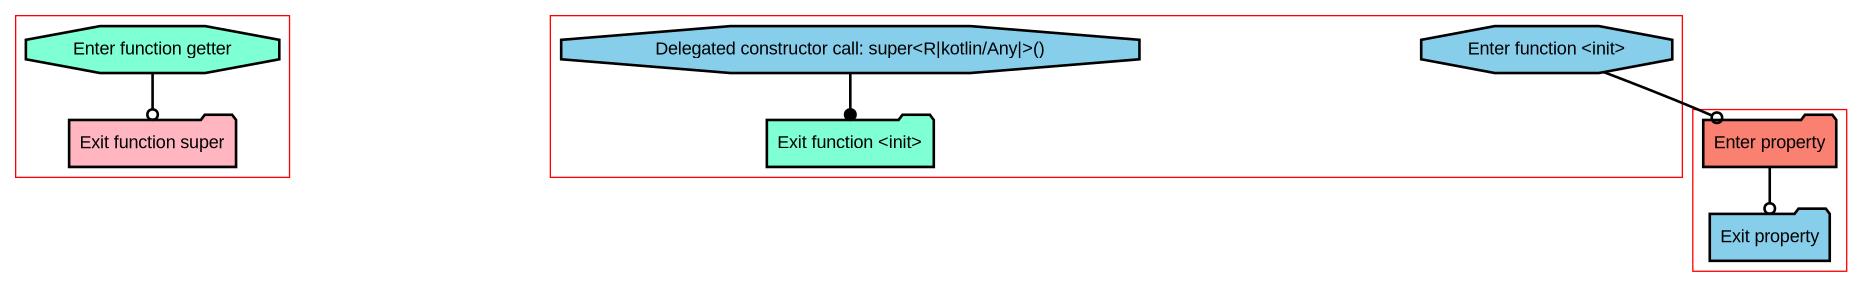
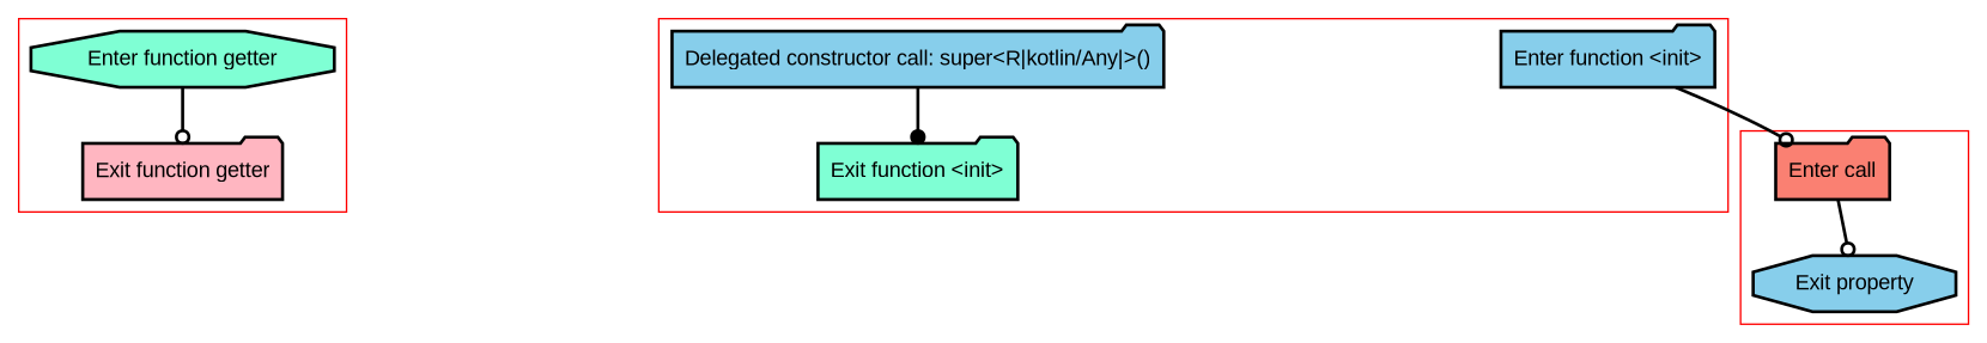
  digraph {
    fontname="Liberation Sans"
    nodesep=3
    node [fillcolor=skyblue fontname="Liberation Sans" penwidth=2 shape=folder style=filled]
    edge [arrowhead=odot fontname="Liberation Sans" penwidth=2]
    n1 [fillcolor=aquamarine label="Enter function getter" shape=octagon]
-   n2 [fillcolor=lightpink label="Exit function super"]
-   n3 [fillcolor=salmon label="Enter property"]
-   n4 [label="Exit property"]
-   n5 [label="Enter function <init>" shape=octagon]
-   n6 [label="Delegated constructor call: super<R|kotlin/Any|>()" shape=octagon]
+   n2 [fillcolor=lightpink label="Exit function getter"]
+   n3 [fillcolor=salmon label="Enter call"]
+   n4 [label="Exit property" shape=octagon]
+   n5 [label="Enter function <init>"]
+   n6 [label="Delegated constructor call: super<R|kotlin/Any|>()"]
    n7 [fillcolor=aquamarine label="Exit function <init>"]
    subgraph cluster_1 {
      color=red
      n1
      n2
    }
    subgraph cluster_2 {
      color=red
      n3
      n4
    }
    subgraph cluster_3 {
      color=red
      n5
      n6
      n7
    }
    n1 -> n2
    n3 -> n4
    n5 -> n3
    n6 -> n7 [arrowhead=dot]
  }
